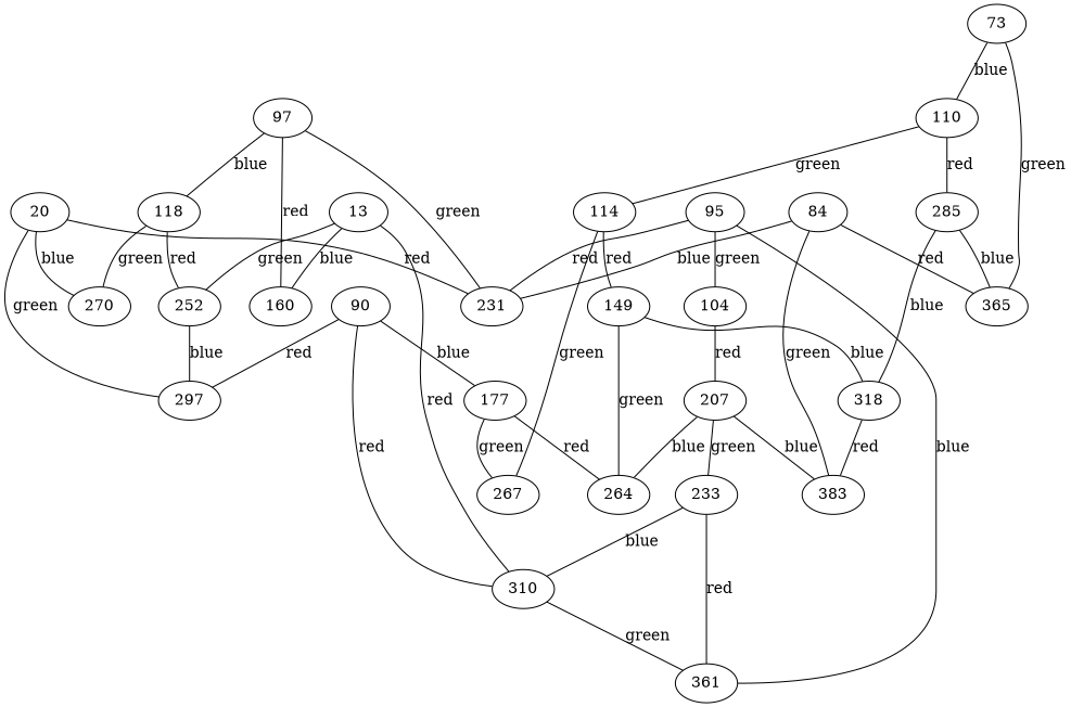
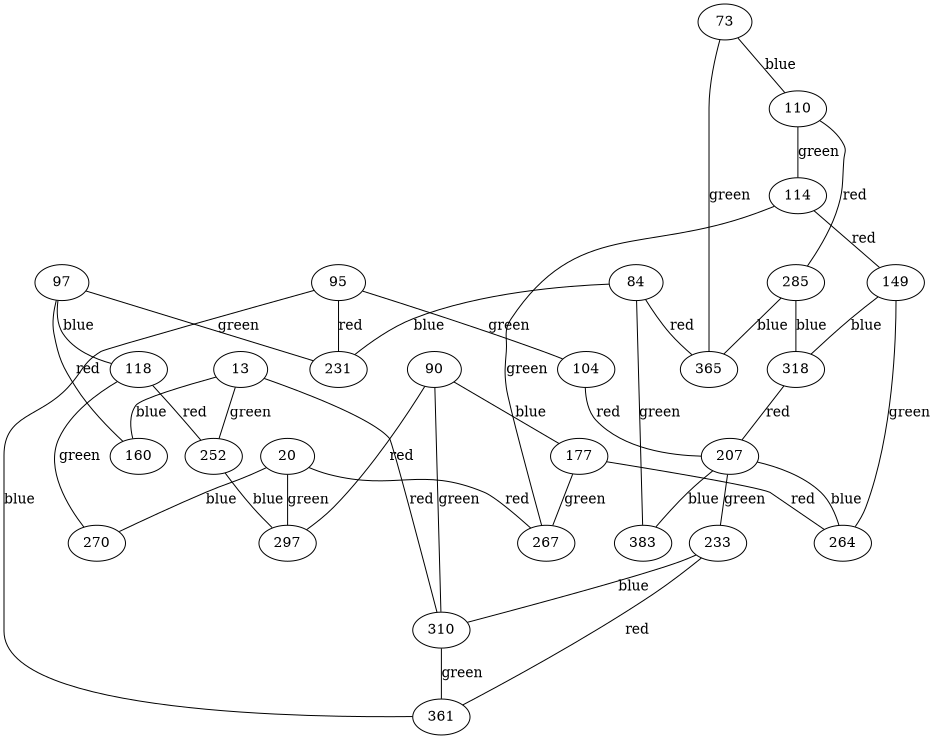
  graph {
    n1 [label=264]
    n2 [label=267]
    n3 [label=270]
    n4 [label=20]
    n5 [label=297]
    n6 [label=149]
    n7 [label=318]
    n8 [label=383]
    n9 [label=285]
    n10 [label=365]
    n11 [label=160]
    n12 [label=361]
    n13 [label=177]
    n14 [label=310]
    n15 [label=73]
    n16 [label=110]
    n17 [label=114]
    n18 [label=207]
    n19 [label=233]
    n20 [label=84]
    n21 [label=231]
    n22 [label=90]
    n23 [label=95]
    n24 [label=104]
    n25 [label=97]
    n26 [label=118]
    n27 [label=252]
    n28 [label=13]
-   n4 -- n21 [label=red]
+   n4 -- n2 [label=red]
    n4 -- n3 [label=blue]
    n4 -- n5 [label=green]
    n6 -- n1 [label=green]
    n6 -- n7 [label=blue]
-   n7 -- n8 [label=red]
+   n7 -- n18 [label=red]
    n9 -- n7 [label=blue]
    n9 -- n10 [label=blue]
    n13 -- n1 [label=red]
    n13 -- n2 [label=green]
    n14 -- n12 [label=green]
    n15 -- n10 [label=green]
    n15 -- n16 [label=blue]
    n16 -- n9 [label=red]
    n16 -- n17 [label=green]
    n17 -- n2 [label=green]
    n17 -- n6 [label=red]
    n18 -- n1 [label=blue]
    n18 -- n8 [label=blue]
    n18 -- n19 [label=green]
    n19 -- n12 [label=red]
    n19 -- n14 [label=blue]
    n20 -- n8 [label=green]
    n20 -- n10 [label=red]
    n20 -- n21 [label=blue]
    n22 -- n5 [label=red]
    n22 -- n13 [label=blue]
-   n22 -- n14 [label=red]
+   n22 -- n14 [label=green]
    n23 -- n12 [label=blue]
    n23 -- n21 [label=red]
    n23 -- n24 [label=green]
    n24 -- n18 [label=red]
    n25 -- n11 [label=red]
    n25 -- n21 [label=green]
    n25 -- n26 [label=blue]
    n26 -- n3 [label=green]
    n26 -- n27 [label=red]
    n27 -- n5 [label=blue]
    n28 -- n11 [label=blue]
    n28 -- n14 [label=red]
    n28 -- n27 [label=green]
  }
